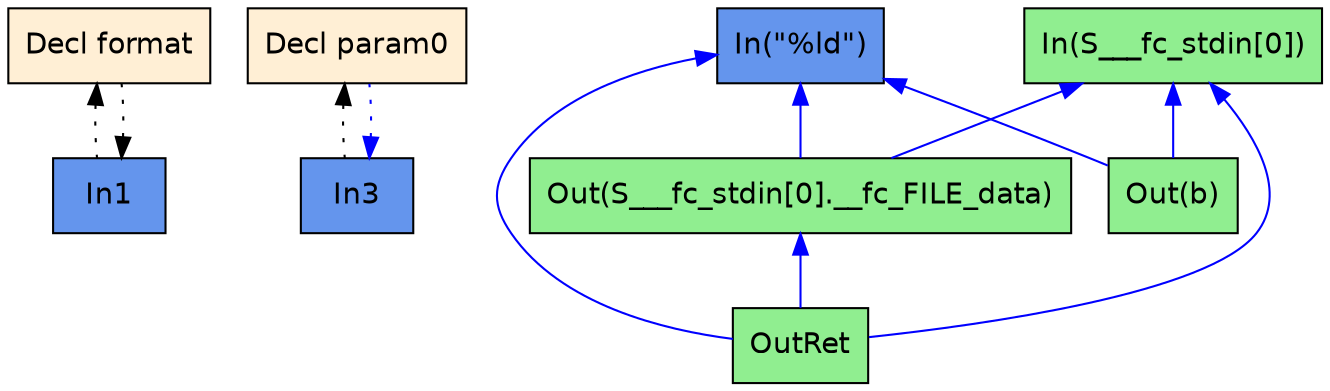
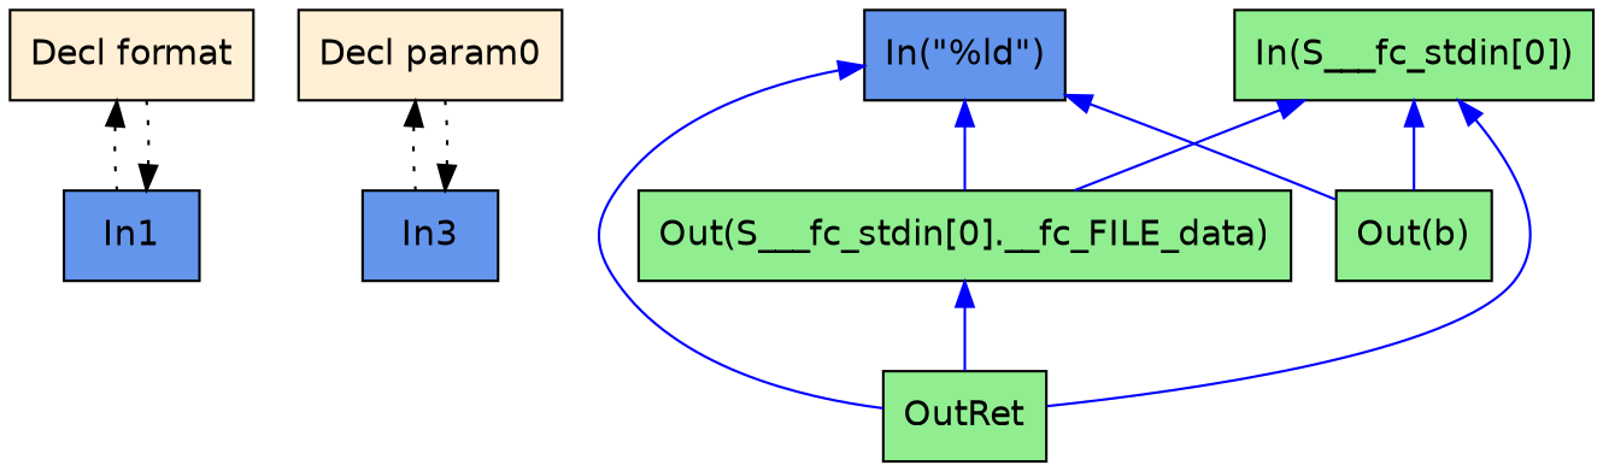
  digraph {
    fontname="DejaVu Sans"
    rankdir=TB
    node [fillcolor="#90EE90" fontname="DejaVu Sans" shape=box style=filled]
    edge [color="#0000FF" dir=back fontname="DejaVu Sans"]
    n1 [fillcolor="#FFEFD5" label="Decl format"]
    n2 [fillcolor="#6495ED" label=In1]
    n3 [fillcolor="#FFEFD5" label="Decl param0"]
    n4 [fillcolor="#6495ED" label=In3]
    n5 [label="Out(b)"]
    n6 [label="Out(S___fc_stdin[0].__fc_FILE_data)"]
    n7 [label=OutRet]
    n8 [label="In(S___fc_stdin[0])"]
    n9 [fillcolor="#6495ED" label="In(\"%ld\")"]
    n1 -> n2 [color="#000000" style=dotted]
    n2 -> n1 [color="#000000" style=dotted]
    n3 -> n4 [color="#000000" style=dotted]
-   n4 -> n3 [style=dotted]
+   n4 -> n3 [color="#000000" style=dotted]
    n6 -> n7
    n8 -> n5
    n8 -> n6
    n8 -> n7
    n9 -> n5
    n9 -> n6
    n9 -> n7
  }
